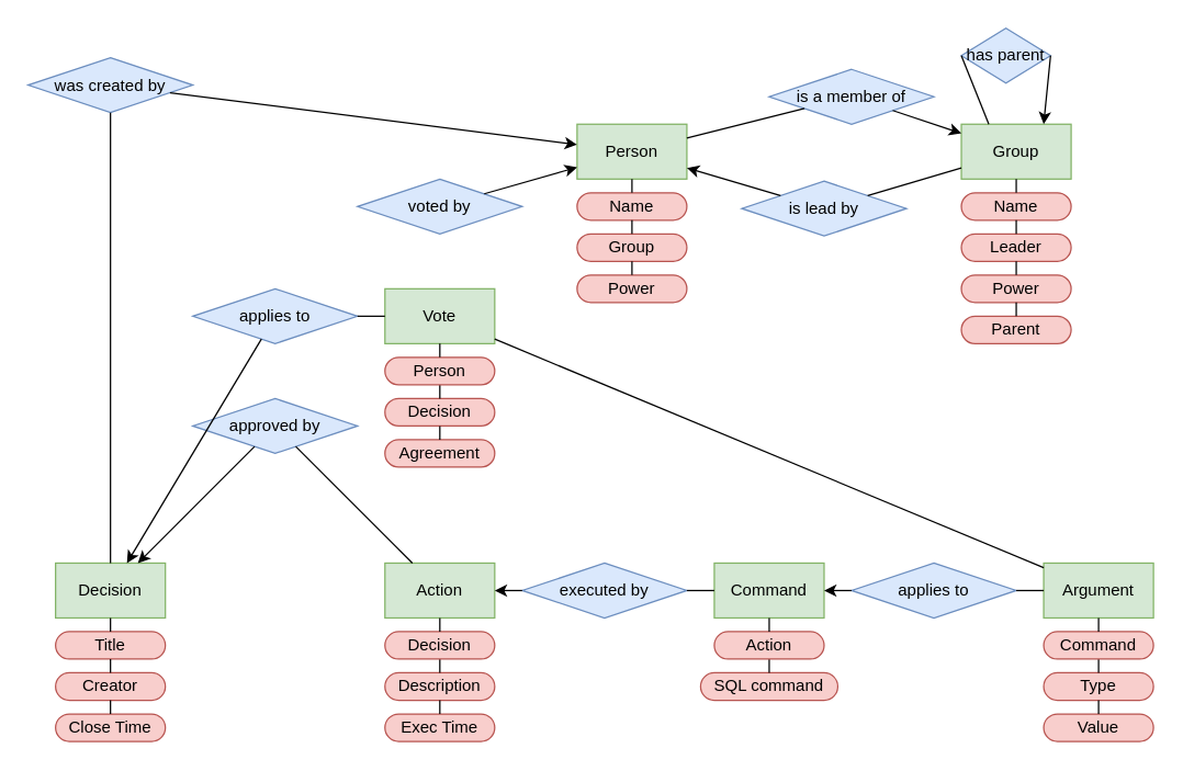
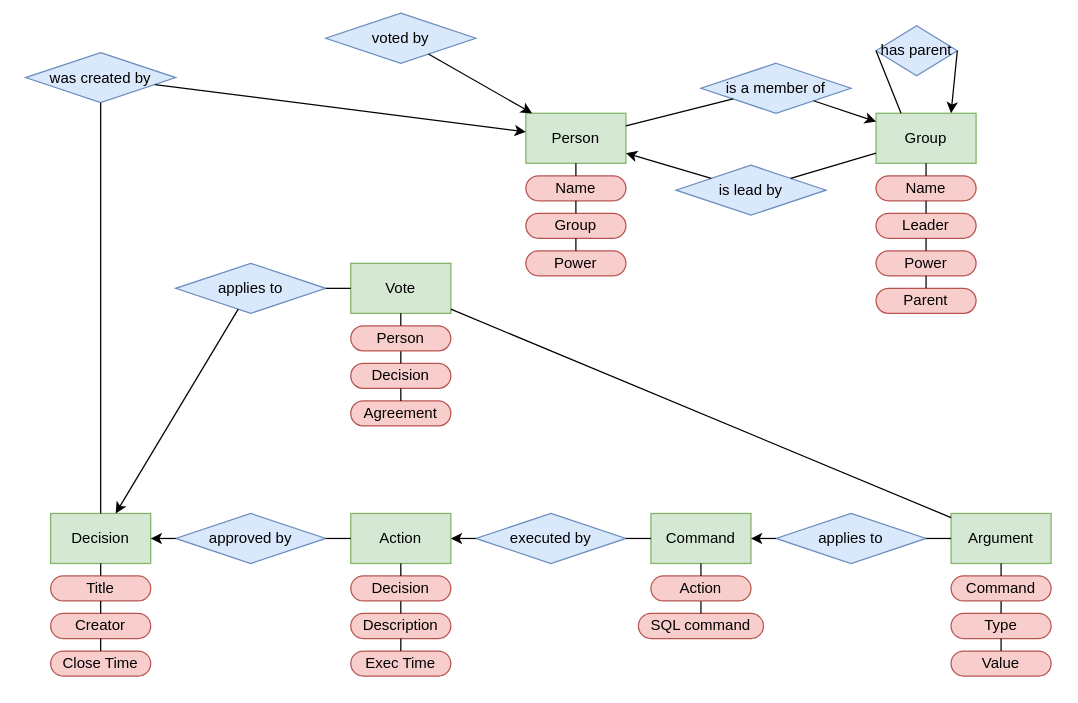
  <mxCell id="0" />
  <mxCell id="1" parent="0" />
  <mxCell id="2" value="Name" style="rounded=1;whiteSpace=wrap;html=1;arcSize=50;fillColor=#f8cecc;strokeColor=#b85450;" parent="1" vertex="1"><mxGeometry x="420" y="140" width="80" height="20" as="geometry" /></mxCell>
  <mxCell id="3" value="Person" style="rounded=0;whiteSpace=wrap;html=1;fillColor=#d5e8d4;strokeColor=#82b366;" parent="1" vertex="1"><mxGeometry x="420" y="90" width="80" height="40" as="geometry" /></mxCell>
  <mxCell id="4" value="is a member of" style="rhombus;whiteSpace=wrap;html=1;fillColor=#dae8fc;strokeColor=#6c8ebf;" parent="1" vertex="1"><mxGeometry x="560" y="50" width="120" height="40" as="geometry" /></mxCell>
  <mxCell id="5" value="" style="endArrow=none;html=1;" parent="1" source="2" target="3" edge="1"><mxGeometry width="50" height="50" relative="1" as="geometry"><mxPoint x="400" y="160" as="sourcePoint" /><mxPoint x="400" y="110" as="targetPoint" /></mxGeometry></mxCell>
  <mxCell id="6" value="Group" style="rounded=1;whiteSpace=wrap;html=1;arcSize=50;fillColor=#f8cecc;strokeColor=#b85450;" parent="1" vertex="1"><mxGeometry x="420" y="170" width="80" height="20" as="geometry" /></mxCell>
  <mxCell id="7" value="" style="endArrow=none;html=1;" parent="1" source="6" edge="1"><mxGeometry width="50" height="50" relative="1" as="geometry"><mxPoint x="400" y="190" as="sourcePoint" /><mxPoint x="460" y="160" as="targetPoint" /></mxGeometry></mxCell>
  <mxCell id="8" value="Power" style="rounded=1;whiteSpace=wrap;html=1;arcSize=50;fillColor=#f8cecc;strokeColor=#b85450;" parent="1" vertex="1"><mxGeometry x="420" y="200" width="80" height="20" as="geometry" /></mxCell>
  <mxCell id="9" value="" style="endArrow=none;html=1;" parent="1" source="8" edge="1"><mxGeometry width="50" height="50" relative="1" as="geometry"><mxPoint x="400" y="220" as="sourcePoint" /><mxPoint x="460" y="190" as="targetPoint" /></mxGeometry></mxCell>
  <mxCell id="10" value="" style="endArrow=none;html=1;" parent="1" source="4" target="3" edge="1"><mxGeometry width="50" height="50" relative="1" as="geometry"><mxPoint x="780" y="300" as="sourcePoint" /><mxPoint x="830" y="250" as="targetPoint" /></mxGeometry></mxCell>
  <mxCell id="11" value="Name" style="rounded=1;whiteSpace=wrap;html=1;arcSize=50;fillColor=#f8cecc;strokeColor=#b85450;" parent="1" vertex="1"><mxGeometry x="700" y="140" width="80" height="20" as="geometry" /></mxCell>
  <mxCell id="12" value="Group" style="rounded=0;whiteSpace=wrap;html=1;fillColor=#d5e8d4;strokeColor=#82b366;" parent="1" vertex="1"><mxGeometry x="700" y="90" width="80" height="40" as="geometry" /></mxCell>
  <mxCell id="13" value="" style="endArrow=none;html=1;" parent="1" source="11" target="12" edge="1"><mxGeometry width="50" height="50" relative="1" as="geometry"><mxPoint x="680" y="160" as="sourcePoint" /><mxPoint x="680" y="110" as="targetPoint" /></mxGeometry></mxCell>
  <mxCell id="14" value="Leader" style="rounded=1;whiteSpace=wrap;html=1;arcSize=50;fillColor=#f8cecc;strokeColor=#b85450;" parent="1" vertex="1"><mxGeometry x="700" y="170" width="80" height="20" as="geometry" /></mxCell>
  <mxCell id="15" value="" style="endArrow=none;html=1;" parent="1" source="14" edge="1"><mxGeometry width="50" height="50" relative="1" as="geometry"><mxPoint x="680" y="190" as="sourcePoint" /><mxPoint x="740" y="160" as="targetPoint" /></mxGeometry></mxCell>
  <mxCell id="16" value="Power" style="rounded=1;whiteSpace=wrap;html=1;arcSize=50;fillColor=#f8cecc;strokeColor=#b85450;" parent="1" vertex="1"><mxGeometry x="700" y="200" width="80" height="20" as="geometry" /></mxCell>
  <mxCell id="17" value="" style="endArrow=none;html=1;" parent="1" source="16" edge="1"><mxGeometry width="50" height="50" relative="1" as="geometry"><mxPoint x="680" y="220" as="sourcePoint" /><mxPoint x="740" y="190" as="targetPoint" /></mxGeometry></mxCell>
  <mxCell id="18" value="" style="endArrow=classic;html=1;endFill=1;" parent="1" source="4" target="12" edge="1"><mxGeometry width="50" height="50" relative="1" as="geometry"><mxPoint x="820" y="110" as="sourcePoint" /><mxPoint x="1110" y="250" as="targetPoint" /></mxGeometry></mxCell>
  <mxCell id="19" value="is lead by" style="rhombus;whiteSpace=wrap;html=1;fillColor=#dae8fc;strokeColor=#6c8ebf;" parent="1" vertex="1"><mxGeometry x="540" y="131.5" width="120" height="40" as="geometry" /></mxCell>
  <mxCell id="20" value="" style="endArrow=classic;html=1;endFill=1;" parent="1" source="19" target="3" edge="1"><mxGeometry width="50" height="50" relative="1" as="geometry"><mxPoint x="780" y="381.5" as="sourcePoint" /><mxPoint x="500" y="180.071" as="targetPoint" /></mxGeometry></mxCell>
  <mxCell id="21" value="" style="endArrow=none;html=1;" parent="1" source="19" target="12" edge="1"><mxGeometry width="50" height="50" relative="1" as="geometry"><mxPoint x="820" y="191.5" as="sourcePoint" /><mxPoint x="700" y="180.071" as="targetPoint" /></mxGeometry></mxCell>
  <mxCell id="22" value="has parent" style="rhombus;whiteSpace=wrap;html=1;fillColor=#dae8fc;strokeColor=#6c8ebf;" parent="1" vertex="1"><mxGeometry x="700" y="20" width="65" height="40" as="geometry" /></mxCell>
  <mxCell id="23" value="" style="endArrow=none;html=1;exitX=0;exitY=0.5;exitDx=0;exitDy=0;entryX=0.25;entryY=0;entryDx=0;entryDy=0;" parent="1" source="22" target="12" edge="1"><mxGeometry width="50" height="50" relative="1" as="geometry"><mxPoint x="900" y="120" as="sourcePoint" /><mxPoint x="880" y="130.071" as="targetPoint" /></mxGeometry></mxCell>
  <mxCell id="24" value="" style="endArrow=classic;html=1;endFill=1;exitX=1;exitY=0.5;exitDx=0;exitDy=0;entryX=0.75;entryY=0;entryDx=0;entryDy=0;" parent="1" source="22" target="12" edge="1"><mxGeometry width="50" height="50" relative="1" as="geometry"><mxPoint x="1200" y="141.5" as="sourcePoint" /><mxPoint x="890" y="180" as="targetPoint" /></mxGeometry></mxCell>
  <mxCell id="25" value="Parent" style="rounded=1;whiteSpace=wrap;html=1;arcSize=50;fillColor=#f8cecc;strokeColor=#b85450;" parent="1" vertex="1"><mxGeometry x="700" y="230" width="80" height="20" as="geometry" /></mxCell>
  <mxCell id="26" value="" style="endArrow=none;html=1;" parent="1" source="25" edge="1"><mxGeometry width="50" height="50" relative="1" as="geometry"><mxPoint x="680" y="250" as="sourcePoint" /><mxPoint x="740" y="220" as="targetPoint" /></mxGeometry></mxCell>
  <mxCell id="27" value="Title" style="rounded=1;whiteSpace=wrap;html=1;arcSize=50;fillColor=#f8cecc;strokeColor=#b85450;" parent="1" vertex="1"><mxGeometry x="40" y="460" width="80" height="20" as="geometry" /></mxCell>
  <mxCell id="28" value="Decision" style="rounded=0;whiteSpace=wrap;html=1;fillColor=#d5e8d4;strokeColor=#82b366;" parent="1" vertex="1"><mxGeometry x="40" y="410" width="80" height="40" as="geometry" /></mxCell>
  <mxCell id="29" value="" style="endArrow=none;html=1;" parent="1" source="27" target="28" edge="1"><mxGeometry width="50" height="50" relative="1" as="geometry"><mxPoint x="20" y="480" as="sourcePoint" /><mxPoint x="20" y="430" as="targetPoint" /></mxGeometry></mxCell>
  <mxCell id="30" value="Creator" style="rounded=1;whiteSpace=wrap;html=1;arcSize=50;fillColor=#f8cecc;strokeColor=#b85450;" parent="1" vertex="1"><mxGeometry x="40" y="490" width="80" height="20" as="geometry" /></mxCell>
  <mxCell id="31" value="" style="endArrow=none;html=1;" parent="1" source="30" edge="1"><mxGeometry width="50" height="50" relative="1" as="geometry"><mxPoint x="20" y="510" as="sourcePoint" /><mxPoint x="80" y="480" as="targetPoint" /></mxGeometry></mxCell>
  <mxCell id="32" value="Close Time" style="rounded=1;whiteSpace=wrap;html=1;arcSize=50;fillColor=#f8cecc;strokeColor=#b85450;" parent="1" vertex="1"><mxGeometry x="40" y="520" width="80" height="20" as="geometry" /></mxCell>
  <mxCell id="33" value="" style="endArrow=none;html=1;" parent="1" source="32" edge="1"><mxGeometry width="50" height="50" relative="1" as="geometry"><mxPoint x="20" y="540" as="sourcePoint" /><mxPoint x="80" y="510" as="targetPoint" /></mxGeometry></mxCell>
  <mxCell id="34" value="was created by" style="rhombus;whiteSpace=wrap;html=1;fillColor=#dae8fc;strokeColor=#6c8ebf;" parent="1" vertex="1"><mxGeometry x="20" y="41.5" width="120" height="40" as="geometry" /></mxCell>
  <mxCell id="35" value="" style="endArrow=classic;html=1;" parent="1" source="34" target="3" edge="1"><mxGeometry width="50" height="50" relative="1" as="geometry"><mxPoint x="330" y="280" as="sourcePoint" /><mxPoint x="380" y="230" as="targetPoint" /></mxGeometry></mxCell>
  <mxCell id="36" value="" style="endArrow=none;html=1;" parent="1" source="34" target="28" edge="1"><mxGeometry width="50" height="50" relative="1" as="geometry"><mxPoint x="40" y="300" as="sourcePoint" /><mxPoint x="90" y="250" as="targetPoint" /></mxGeometry></mxCell>
  <mxCell id="37" value="Description" style="rounded=1;whiteSpace=wrap;html=1;arcSize=50;fillColor=#f8cecc;strokeColor=#b85450;" parent="1" vertex="1"><mxGeometry x="280" y="490" width="80" height="20" as="geometry" /></mxCell>
  <mxCell id="38" value="Action" style="rounded=0;whiteSpace=wrap;html=1;fillColor=#d5e8d4;strokeColor=#82b366;" parent="1" vertex="1"><mxGeometry x="280" y="410" width="80" height="40" as="geometry" /></mxCell>
  <mxCell id="39" value="" style="endArrow=none;html=1;" parent="1" source="37" edge="1"><mxGeometry width="50" height="50" relative="1" as="geometry"><mxPoint x="260" y="510" as="sourcePoint" /><mxPoint x="320" y="480" as="targetPoint" /></mxGeometry></mxCell>
  <mxCell id="40" value="Decision" style="rounded=1;whiteSpace=wrap;html=1;arcSize=50;fillColor=#f8cecc;strokeColor=#b85450;" parent="1" vertex="1"><mxGeometry x="280" y="460" width="80" height="20" as="geometry" /></mxCell>
  <mxCell id="41" value="" style="endArrow=none;html=1;" parent="1" source="40" edge="1"><mxGeometry width="50" height="50" relative="1" as="geometry"><mxPoint x="260" y="480" as="sourcePoint" /><mxPoint x="320" y="450" as="targetPoint" /></mxGeometry></mxCell>
  <mxCell id="42" value="Exec Time" style="rounded=1;whiteSpace=wrap;html=1;arcSize=50;fillColor=#f8cecc;strokeColor=#b85450;" parent="1" vertex="1"><mxGeometry x="280" y="520" width="80" height="20" as="geometry" /></mxCell>
  <mxCell id="43" value="" style="endArrow=none;html=1;" parent="1" source="42" edge="1"><mxGeometry width="50" height="50" relative="1" as="geometry"><mxPoint x="260" y="540" as="sourcePoint" /><mxPoint x="320" y="510" as="targetPoint" /></mxGeometry></mxCell>
- <mxCell id="44" value="approved by" style="rhombus;whiteSpace=wrap;html=1;fillColor=#dae8fc;strokeColor=#6c8ebf;" parent="1" vertex="1"><mxGeometry x="140" y="290" width="120" height="40" as="geometry" /></mxCell>
+ <mxCell id="44" value="approved by" style="rhombus;whiteSpace=wrap;html=1;fillColor=#dae8fc;strokeColor=#6c8ebf;" parent="1" vertex="1"><mxGeometry x="140" y="410" width="120" height="40" as="geometry" /></mxCell>
  <mxCell id="45" value="" style="endArrow=classic;html=1;" parent="1" source="44" target="28" edge="1"><mxGeometry width="50" height="50" relative="1" as="geometry"><mxPoint x="190" y="590" as="sourcePoint" /><mxPoint x="100" y="430" as="targetPoint" /></mxGeometry></mxCell>
  <mxCell id="46" value="" style="endArrow=none;html=1;" parent="1" source="38" target="44" edge="1"><mxGeometry width="50" height="50" relative="1" as="geometry"><mxPoint x="220" y="550" as="sourcePoint" /><mxPoint x="270" y="500" as="targetPoint" /></mxGeometry></mxCell>
  <mxCell id="47" value="SQL command" style="rounded=1;whiteSpace=wrap;html=1;arcSize=50;fillColor=#f8cecc;strokeColor=#b85450;" parent="1" vertex="1"><mxGeometry x="510" y="490" width="100" height="20" as="geometry" /></mxCell>
  <mxCell id="48" value="Command" style="rounded=0;whiteSpace=wrap;html=1;fillColor=#d5e8d4;strokeColor=#82b366;" parent="1" vertex="1"><mxGeometry x="520" y="410" width="80" height="40" as="geometry" /></mxCell>
  <mxCell id="49" value="" style="endArrow=none;html=1;" parent="1" source="47" edge="1"><mxGeometry width="50" height="50" relative="1" as="geometry"><mxPoint x="500" y="510" as="sourcePoint" /><mxPoint x="560" y="480" as="targetPoint" /></mxGeometry></mxCell>
  <mxCell id="50" value="Action" style="rounded=1;whiteSpace=wrap;html=1;arcSize=50;fillColor=#f8cecc;strokeColor=#b85450;" parent="1" vertex="1"><mxGeometry x="520" y="460" width="80" height="20" as="geometry" /></mxCell>
  <mxCell id="51" value="" style="endArrow=none;html=1;" parent="1" source="50" edge="1"><mxGeometry width="50" height="50" relative="1" as="geometry"><mxPoint x="500" y="480" as="sourcePoint" /><mxPoint x="560" y="450" as="targetPoint" /></mxGeometry></mxCell>
  <mxCell id="52" value="executed by" style="rhombus;whiteSpace=wrap;html=1;fillColor=#dae8fc;strokeColor=#6c8ebf;" parent="1" vertex="1"><mxGeometry x="380" y="410" width="120" height="40" as="geometry" /></mxCell>
  <mxCell id="53" value="" style="endArrow=classic;html=1;" parent="1" source="52" target="38" edge="1"><mxGeometry width="50" height="50" relative="1" as="geometry"><mxPoint x="380" y="430" as="sourcePoint" /><mxPoint x="380" y="430" as="targetPoint" /></mxGeometry></mxCell>
  <mxCell id="54" value="" style="endArrow=none;html=1;" parent="1" source="48" target="52" edge="1"><mxGeometry width="50" height="50" relative="1" as="geometry"><mxPoint x="540" y="550" as="sourcePoint" /><mxPoint x="520" y="550" as="targetPoint" /></mxGeometry></mxCell>
  <mxCell id="55" value="Type" style="rounded=1;whiteSpace=wrap;html=1;arcSize=50;fillColor=#f8cecc;strokeColor=#b85450;" parent="1" vertex="1"><mxGeometry x="760" y="490" width="80" height="20" as="geometry" /></mxCell>
  <mxCell id="56" value="Argument" style="rounded=0;whiteSpace=wrap;html=1;fillColor=#d5e8d4;strokeColor=#82b366;" parent="1" vertex="1"><mxGeometry x="760" y="410" width="80" height="40" as="geometry" /></mxCell>
  <mxCell id="57" value="" style="endArrow=none;html=1;" parent="1" source="55" edge="1"><mxGeometry width="50" height="50" relative="1" as="geometry"><mxPoint x="740" y="510" as="sourcePoint" /><mxPoint x="800" y="480" as="targetPoint" /></mxGeometry></mxCell>
  <mxCell id="58" value="Value" style="rounded=1;whiteSpace=wrap;html=1;arcSize=50;fillColor=#f8cecc;strokeColor=#b85450;" parent="1" vertex="1"><mxGeometry x="760" y="520" width="80" height="20" as="geometry" /></mxCell>
  <mxCell id="59" value="" style="endArrow=none;html=1;" parent="1" source="58" edge="1"><mxGeometry width="50" height="50" relative="1" as="geometry"><mxPoint x="740" y="540" as="sourcePoint" /><mxPoint x="800" y="510" as="targetPoint" /></mxGeometry></mxCell>
  <mxCell id="60" value="applies to" style="rhombus;whiteSpace=wrap;html=1;fillColor=#dae8fc;strokeColor=#6c8ebf;" parent="1" vertex="1"><mxGeometry x="620" y="410" width="120" height="40" as="geometry" /></mxCell>
  <mxCell id="61" value="" style="endArrow=classic;html=1;" parent="1" source="60" edge="1"><mxGeometry width="50" height="50" relative="1" as="geometry"><mxPoint x="620" y="430" as="sourcePoint" /><mxPoint x="600" y="430" as="targetPoint" /></mxGeometry></mxCell>
  <mxCell id="62" value="" style="endArrow=none;html=1;" parent="1" source="56" target="60" edge="1"><mxGeometry width="50" height="50" relative="1" as="geometry"><mxPoint x="760" y="550" as="sourcePoint" /><mxPoint x="810" y="500" as="targetPoint" /></mxGeometry></mxCell>
  <mxCell id="63" value="Command" style="rounded=1;whiteSpace=wrap;html=1;arcSize=50;fillColor=#f8cecc;strokeColor=#b85450;" parent="1" vertex="1"><mxGeometry x="760" y="460" width="80" height="20" as="geometry" /></mxCell>
  <mxCell id="64" value="" style="endArrow=none;html=1;" parent="1" source="63" edge="1"><mxGeometry width="50" height="50" relative="1" as="geometry"><mxPoint x="740" y="480" as="sourcePoint" /><mxPoint x="800" y="450" as="targetPoint" /></mxGeometry></mxCell>
  <mxCell id="65" value="Decision" style="rounded=1;whiteSpace=wrap;html=1;arcSize=50;fillColor=#f8cecc;strokeColor=#b85450;" parent="1" vertex="1"><mxGeometry x="280" y="290" width="80" height="20" as="geometry" /></mxCell>
  <mxCell id="66" value="Vote" style="rounded=0;whiteSpace=wrap;html=1;fillColor=#d5e8d4;strokeColor=#82b366;" parent="1" vertex="1"><mxGeometry x="280" y="210" width="80" height="40" as="geometry" /></mxCell>
  <mxCell id="67" value="" style="endArrow=none;html=1;" parent="1" source="65" edge="1"><mxGeometry width="50" height="50" relative="1" as="geometry"><mxPoint x="260" y="310" as="sourcePoint" /><mxPoint x="320" y="280" as="targetPoint" /></mxGeometry></mxCell>
  <mxCell id="68" value="Person" style="rounded=1;whiteSpace=wrap;html=1;arcSize=50;fillColor=#f8cecc;strokeColor=#b85450;" parent="1" vertex="1"><mxGeometry x="280" y="260" width="80" height="20" as="geometry" /></mxCell>
  <mxCell id="69" value="" style="endArrow=none;html=1;" parent="1" source="68" edge="1"><mxGeometry width="50" height="50" relative="1" as="geometry"><mxPoint x="260" y="280" as="sourcePoint" /><mxPoint x="320" y="250" as="targetPoint" /></mxGeometry></mxCell>
  <mxCell id="70" value="Agreement" style="rounded=1;whiteSpace=wrap;html=1;arcSize=50;fillColor=#f8cecc;strokeColor=#b85450;" parent="1" vertex="1"><mxGeometry x="280" y="320" width="80" height="20" as="geometry" /></mxCell>
  <mxCell id="71" value="" style="endArrow=none;html=1;" parent="1" source="70" edge="1"><mxGeometry width="50" height="50" relative="1" as="geometry"><mxPoint x="260" y="340" as="sourcePoint" /><mxPoint x="320" y="310" as="targetPoint" /></mxGeometry></mxCell>
  <mxCell id="72" value="applies to" style="rhombus;whiteSpace=wrap;html=1;fillColor=#dae8fc;strokeColor=#6c8ebf;" vertex="1" parent="1"><mxGeometry x="140" y="210" width="120" height="40" as="geometry" /></mxCell>
  <mxCell id="73" value="" style="endArrow=classic;html=1;" edge="1" parent="1" source="72" target="28"><mxGeometry width="50" height="50" relative="1" as="geometry"><mxPoint x="180" y="350" as="sourcePoint" /><mxPoint x="160" y="350" as="targetPoint" /></mxGeometry></mxCell>
  <mxCell id="74" value="" style="endArrow=none;html=1;" edge="1" parent="1" target="72" source="66"><mxGeometry width="50" height="50" relative="1" as="geometry"><mxPoint x="400.5" y="403.5" as="sourcePoint" /><mxPoint x="269.63" y="376.543" as="targetPoint" /></mxGeometry></mxCell>
- <mxCell id="75" value="voted by" style="rhombus;whiteSpace=wrap;html=1;fillColor=#dae8fc;strokeColor=#6c8ebf;" vertex="1" parent="1"><mxGeometry x="260" y="130" width="120" height="40" as="geometry" /></mxCell>
+ <mxCell id="75" value="voted by" style="rhombus;whiteSpace=wrap;html=1;fillColor=#dae8fc;strokeColor=#6c8ebf;" vertex="1" parent="1"><mxGeometry x="260" y="10" width="120" height="40" as="geometry" /></mxCell>
  <mxCell id="76" value="" style="endArrow=classic;html=1;" edge="1" parent="1" source="75" target="3"><mxGeometry width="50" height="50" relative="1" as="geometry"><mxPoint x="380" y="270" as="sourcePoint" /><mxPoint x="360" y="270" as="targetPoint" /></mxGeometry></mxCell>
  <mxCell id="77" value="" style="endArrow=none;html=1;" edge="1" parent="1" target="56" source="66"><mxGeometry width="50" height="50" relative="1" as="geometry"><mxPoint x="520" y="270" as="sourcePoint" /><mxPoint x="570" y="340" as="targetPoint" /></mxGeometry></mxCell>
